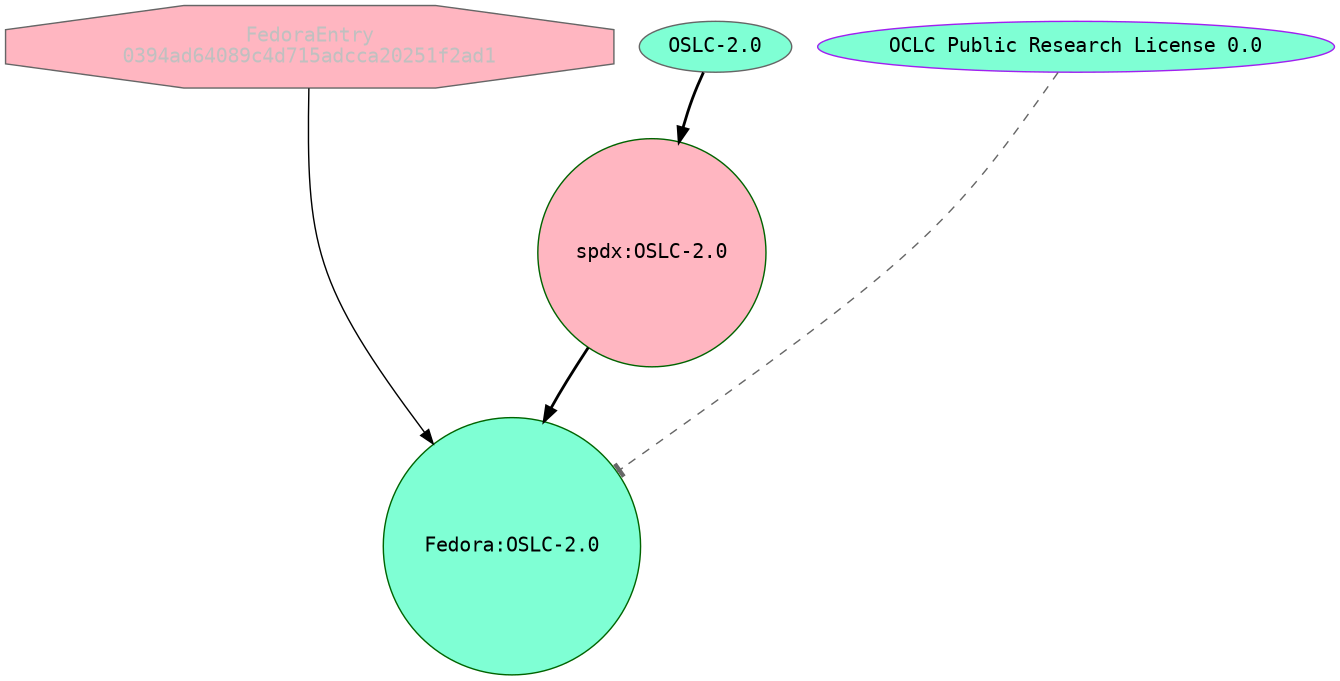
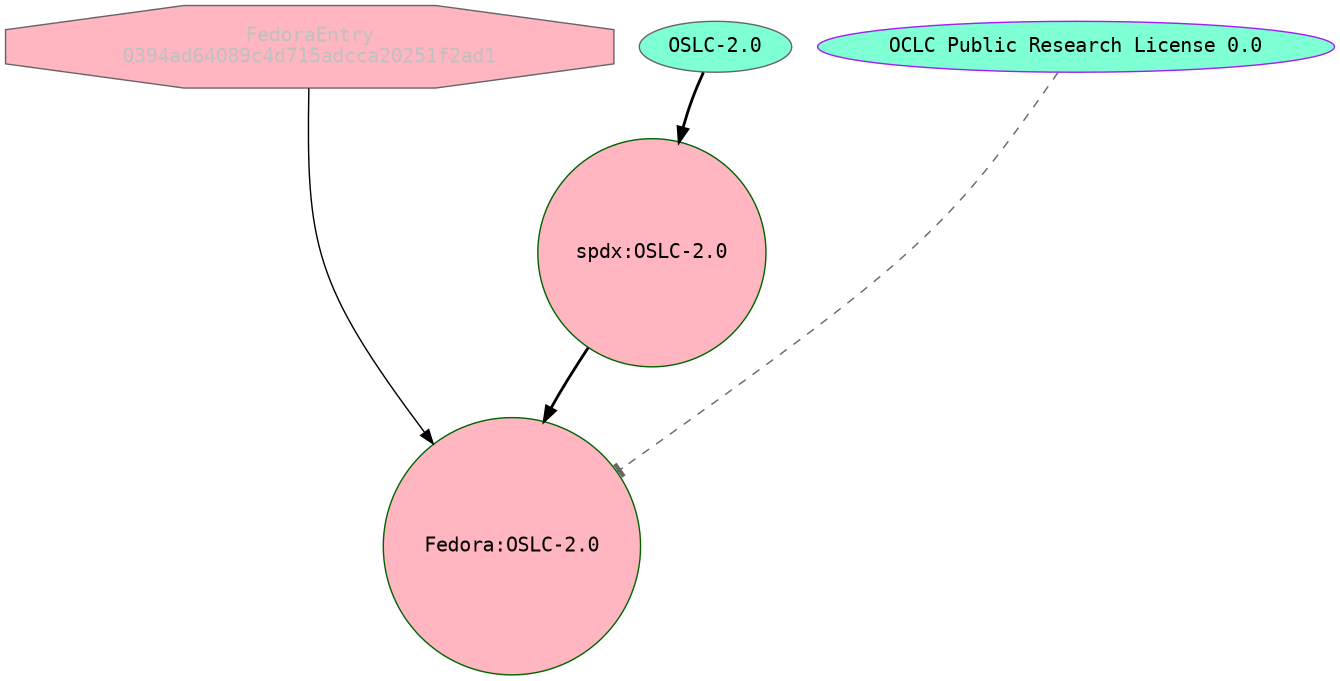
  strict digraph {
    fontname="DejaVu Sans Mono"
    splines=curved
    node [color=gray40 fillcolor=aquamarine fontname="DejaVu Sans Mono" shape=circle style=filled]
    edge [arrowhead=normal color=black fontname="DejaVu Sans Mono" weight=0.5 style=bold]
    n1 [fillcolor=lightpink fontcolor=gray label="FedoraEntry\n0394ad64089c4d715adcca20251f2ad1" shape=octagon]
-   n2 [color=darkgreen label="Fedora:OSLC-2.0"]
+   n2 [color=darkgreen fillcolor=lightpink label="Fedora:OSLC-2.0"]
    n3 [label="OSLC-2.0" shape=ellipse]
    n4 [color=darkgreen fillcolor=lightpink label="spdx:OSLC-2.0"]
    n5 [color=purple label="OCLC Public Research License 0.0" shape=ellipse]
    n1 -> n2 [style=""]
    n3 -> n4 [weight=0.7]
    n4 -> n2 [weight=0.7]
    n5 -> n2 [arrowhead=tee color=gray40 style=dashed]
  }
